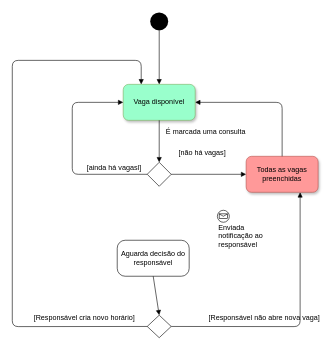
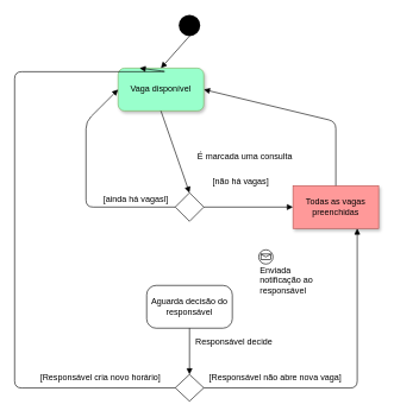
  <mxCell id="0" />
  <mxCell id="1" parent="0" />
- <mxCell id="2" value="Vaga disponível" style="rounded=1;whiteSpace=wrap;html=1;fillColor=#99FFCC;strokeColor=#82b366;shadow=1;" parent="1" vertex="1"><mxGeometry x="205" y="140" width="120" height="60" as="geometry" /></mxCell>
+ <mxCell id="2" value="Vaga disponível" style="rounded=1;whiteSpace=wrap;html=1;fillColor=#99FFCC;strokeColor=#82b366;shadow=1;" parent="1" vertex="1"><mxGeometry x="165" y="95" width="120" height="60" as="geometry" /></mxCell>
  <mxCell id="3" value="" style="endArrow=block;html=1;exitX=0.5;exitY=1;exitDx=0;exitDy=0;entryX=0.5;entryY=0;entryDx=0;entryDy=0;endFill=1;" parent="1" source="2" target="4" edge="1"><mxGeometry width="50" height="50" relative="1" as="geometry"><mxPoint x="440" y="250" as="sourcePoint" /><mxPoint x="530" y="190" as="targetPoint" /></mxGeometry></mxCell>
  <mxCell id="4" value="" style="rhombus;whiteSpace=wrap;html=1;" parent="1" vertex="1"><mxGeometry x="245" y="270" width="40" height="40" as="geometry" /></mxCell>
  <mxCell id="5" value="" style="endArrow=block;html=1;exitX=1;exitY=0.5;exitDx=0;exitDy=0;entryX=0;entryY=0.5;entryDx=0;entryDy=0;endFill=1;" parent="1" source="4" target="10" edge="1"><mxGeometry width="50" height="50" relative="1" as="geometry"><mxPoint x="646" y="200" as="sourcePoint" /><mxPoint x="806" y="190" as="targetPoint" /></mxGeometry></mxCell>
  <mxCell id="6" value="É marcada uma consulta" style="text;html=1;strokeColor=none;fillColor=none;align=center;verticalAlign=middle;whiteSpace=wrap;rounded=0;" parent="1" vertex="1"><mxGeometry x="264.5" y="210" width="155.5" height="20" as="geometry" /></mxCell>
  <mxCell id="7" value="[não há vagas]" style="text;html=1;strokeColor=none;fillColor=none;align=center;verticalAlign=middle;whiteSpace=wrap;rounded=0;" parent="1" vertex="1"><mxGeometry x="292" y="245" width="90" height="20" as="geometry" /></mxCell>
  <mxCell id="8" value="[ainda há vagasl]" style="text;html=1;strokeColor=none;fillColor=none;align=center;verticalAlign=middle;whiteSpace=wrap;rounded=0;" parent="1" vertex="1"><mxGeometry x="135" y="270" width="110" height="20" as="geometry" /></mxCell>
  <mxCell id="9" value="" style="endArrow=block;html=1;entryX=0;entryY=0.5;entryDx=0;entryDy=0;exitX=0;exitY=0.5;exitDx=0;exitDy=0;endFill=1;" parent="1" source="4" target="2" edge="1"><mxGeometry width="50" height="50" relative="1" as="geometry"><mxPoint x="290" y="240" as="sourcePoint" /><mxPoint x="474" y="200" as="targetPoint" /><Array as="points"><mxPoint x="120" y="290" /><mxPoint x="120" y="170" /></Array></mxGeometry></mxCell>
- <mxCell id="10" value="Todas as vagas preenchidas" style="rounded=1;whiteSpace=wrap;html=1;fillColor=#FF9999;strokeColor=#b85450;shadow=1;" parent="1" vertex="1"><mxGeometry x="410" y="260" width="120" height="60" as="geometry" /></mxCell>
- <mxCell id="11" value="Aguarda decisão do responsável" style="rounded=1;whiteSpace=wrap;html=1;arcSize=22;" parent="1" vertex="1"><mxGeometry x="195" y="400" width="120" height="60" as="geometry" /></mxCell>
+ <mxCell id="10" value="Todas as vagas preenchidas" style="whiteSpace=wrap;html=1;fillColor=#FF9999;strokeColor=#b85450;shadow=1;rounded=0;" parent="1" vertex="1"><mxGeometry x="410" y="260" width="120" height="60" as="geometry" /></mxCell>
+ <mxCell id="11" value="Aguarda decisão do responsável" style="rounded=1;whiteSpace=wrap;html=1;arcSize=22;" parent="1" vertex="1"><mxGeometry x="205" y="400" width="120" height="60" as="geometry" /></mxCell>
  <mxCell id="12" value="" style="rhombus;whiteSpace=wrap;html=1;" parent="1" vertex="1"><mxGeometry x="245" y="525" width="40" height="37.5" as="geometry" /></mxCell>
- <mxCell id="13" value="[Responsável não abre nova vaga]" style="text;html=1;align=center;verticalAlign=middle;resizable=0;points=[];autosize=1;" parent="1" vertex="1"><mxGeometry x="340" y="520" width="200" height="20" as="geometry" /></mxCell>
+ <mxCell id="13" value="[Responsável não abre nova vaga]" style="text;html=1;align=center;verticalAlign=middle;resizable=0;points=[];autosize=1;" parent="1" vertex="1"><mxGeometry x="285" y="520" width="200" height="20" as="geometry" /></mxCell>
  <mxCell id="14" value="Enviada notificação ao responsável" style="text;html=1;strokeColor=none;align=left;verticalAlign=middle;whiteSpace=wrap;rounded=0;" parent="1" vertex="1"><mxGeometry x="362" y="370" width="100" height="46.25" as="geometry" /></mxCell>
  <mxCell id="15" value="" style="ellipse;fillColor=#000000;strokeColor=none;shadow=0;" parent="1" vertex="1"><mxGeometry x="250" y="20" width="30" height="30" as="geometry" /></mxCell>
+ <mxCell id="16" value="Responsável decide" style="text;html=1;strokeColor=none;fillColor=none;align=center;verticalAlign=middle;whiteSpace=wrap;rounded=0;" parent="1" vertex="1"><mxGeometry x="264.5" y="470" width="125" height="20" as="geometry" /></mxCell>
  <mxCell id="17" value="" style="html=1;verticalAlign=bottom;labelBackgroundColor=none;endArrow=block;endFill=1;exitX=0.5;exitY=0;exitDx=0;exitDy=0;entryX=1;entryY=0.5;entryDx=0;entryDy=0;" parent="1" source="10" target="2" edge="1"><mxGeometry width="160" relative="1" as="geometry"><mxPoint x="295" y="320" as="sourcePoint" /><mxPoint x="335" y="235" as="targetPoint" /><Array as="points"><mxPoint x="470" y="170" /></Array></mxGeometry></mxCell>
  <mxCell id="18" value="" style="html=1;verticalAlign=bottom;labelBackgroundColor=none;endArrow=block;endFill=1;exitX=0.5;exitY=1;exitDx=0;exitDy=0;entryX=0.5;entryY=0;entryDx=0;entryDy=0;" parent="1" source="15" target="2" edge="1"><mxGeometry width="160" relative="1" as="geometry"><mxPoint x="480" y="270" as="sourcePoint" /><mxPoint x="335" y="180" as="targetPoint" /><Array as="points" /></mxGeometry></mxCell>
  <mxCell id="19" value="" style="html=1;verticalAlign=bottom;labelBackgroundColor=none;endArrow=block;endFill=1;exitX=0;exitY=0.5;exitDx=0;exitDy=0;entryX=0.25;entryY=0;entryDx=0;entryDy=0;" parent="1" source="12" target="2" edge="1"><mxGeometry width="160" relative="1" as="geometry"><mxPoint x="490" y="280" as="sourcePoint" /><mxPoint x="345" y="190" as="targetPoint" /><Array as="points"><mxPoint x="20" y="544" /><mxPoint x="20" y="100" /><mxPoint x="235" y="100" /></Array></mxGeometry></mxCell>
  <mxCell id="20" value="[Responsável cria novo horário]" style="text;html=1;align=center;verticalAlign=middle;resizable=0;points=[];autosize=1;" parent="1" vertex="1"><mxGeometry x="50" y="520" width="180" height="20" as="geometry" /></mxCell>
  <mxCell id="21" value="" style="shape=mxgraph.bpmn.shape;html=1;verticalLabelPosition=bottom;labelBackgroundColor=#ffffff;verticalAlign=top;align=center;perimeter=ellipsePerimeter;outlineConnect=0;outline=standard;symbol=message;" parent="1" vertex="1"><mxGeometry x="362" y="350" width="20" height="20" as="geometry" /></mxCell>
  <mxCell id="22" value="" style="html=1;verticalAlign=bottom;labelBackgroundColor=none;endArrow=block;endFill=1;exitX=0.5;exitY=1;exitDx=0;exitDy=0;entryX=0.5;entryY=0;entryDx=0;entryDy=0;" parent="1" source="11" target="12" edge="1"><mxGeometry width="160" relative="1" as="geometry"><mxPoint x="480" y="270" as="sourcePoint" /><mxPoint x="335" y="180" as="targetPoint" /><Array as="points" /></mxGeometry></mxCell>
  <mxCell id="23" value="" style="html=1;verticalAlign=bottom;labelBackgroundColor=none;endArrow=block;endFill=1;exitX=1;exitY=0.5;exitDx=0;exitDy=0;entryX=0.75;entryY=1;entryDx=0;entryDy=0;" parent="1" source="12" target="10" edge="1"><mxGeometry width="160" relative="1" as="geometry"><mxPoint x="480" y="270" as="sourcePoint" /><mxPoint x="335" y="180" as="targetPoint" /><Array as="points"><mxPoint x="500" y="544" /></Array></mxGeometry></mxCell>
